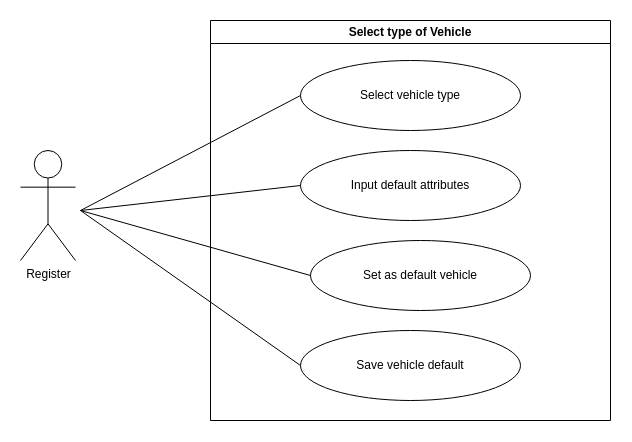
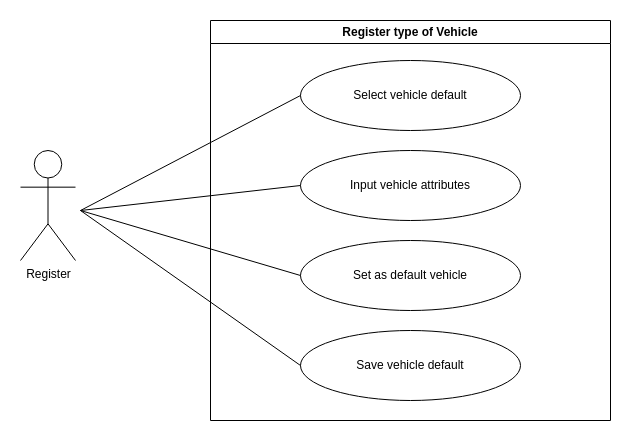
  <mxCell id="0" />
  <mxCell id="1" parent="0" />
  <mxCell id="2" value="Register" style="shape=umlActor;verticalLabelPosition=bottom;verticalAlign=top;html=1;outlineConnect=0;aspect=fixed;" parent="1" vertex="1"><mxGeometry x="20" y="150" width="55" height="110" as="geometry" /></mxCell>
- <mxCell id="3" value="Select type of Vehicle" style="swimlane;whiteSpace=wrap;html=1;" parent="1" vertex="1"><mxGeometry x="210" y="20" width="400" height="400" as="geometry" /></mxCell>
- <mxCell id="4" value="Select vehicle type" style="ellipse;whiteSpace=wrap;html=1;" parent="3" vertex="1"><mxGeometry x="90" y="40" width="220" height="70" as="geometry" /></mxCell>
- <mxCell id="5" value="Input default attributes" style="ellipse;whiteSpace=wrap;html=1;" parent="3" vertex="1"><mxGeometry x="90" y="130" width="220" height="70" as="geometry" /></mxCell>
- <mxCell id="6" value="Set as default vehicle" style="ellipse;whiteSpace=wrap;html=1;" parent="3" vertex="1"><mxGeometry x="100" y="220" width="220" height="70" as="geometry" /></mxCell>
+ <mxCell id="3" value="Register type of Vehicle" style="swimlane;whiteSpace=wrap;html=1;" parent="1" vertex="1"><mxGeometry x="210" y="20" width="400" height="400" as="geometry" /></mxCell>
+ <mxCell id="4" value="Select vehicle default" style="ellipse;whiteSpace=wrap;html=1;" parent="3" vertex="1"><mxGeometry x="90" y="40" width="220" height="70" as="geometry" /></mxCell>
+ <mxCell id="5" value="Input vehicle attributes" style="ellipse;whiteSpace=wrap;html=1;" parent="3" vertex="1"><mxGeometry x="90" y="130" width="220" height="70" as="geometry" /></mxCell>
+ <mxCell id="6" value="Set as default vehicle" style="ellipse;whiteSpace=wrap;html=1;" parent="3" vertex="1"><mxGeometry x="90" y="220" width="220" height="70" as="geometry" /></mxCell>
  <mxCell id="7" value="Save vehicle default" style="ellipse;whiteSpace=wrap;html=1;" parent="3" vertex="1"><mxGeometry x="90" y="310" width="220" height="70" as="geometry" /></mxCell>
  <mxCell id="8" value="" style="endArrow=none;html=1;rounded=0;entryX=0;entryY=0.5;entryDx=0;entryDy=0;" parent="1" target="5" edge="1"><mxGeometry width="50" height="50" relative="1" as="geometry"><mxPoint x="80" y="210" as="sourcePoint" /><mxPoint x="330" y="240" as="targetPoint" /></mxGeometry></mxCell>
  <mxCell id="9" value="" style="endArrow=none;html=1;rounded=0;entryX=0;entryY=0.5;entryDx=0;entryDy=0;" parent="1" target="4" edge="1"><mxGeometry width="50" height="50" relative="1" as="geometry"><mxPoint x="80" y="210" as="sourcePoint" /><mxPoint x="330" y="240" as="targetPoint" /></mxGeometry></mxCell>
  <mxCell id="10" value="" style="endArrow=none;html=1;rounded=0;entryX=0;entryY=0.5;entryDx=0;entryDy=0;" parent="1" target="6" edge="1"><mxGeometry width="50" height="50" relative="1" as="geometry"><mxPoint x="80" y="210" as="sourcePoint" /><mxPoint x="310" y="290" as="targetPoint" /></mxGeometry></mxCell>
  <mxCell id="11" value="" style="endArrow=none;html=1;rounded=0;entryX=0;entryY=0.5;entryDx=0;entryDy=0;" parent="1" target="7" edge="1"><mxGeometry width="50" height="50" relative="1" as="geometry"><mxPoint x="80" y="210" as="sourcePoint" /><mxPoint x="350" y="345" as="targetPoint" /></mxGeometry></mxCell>
